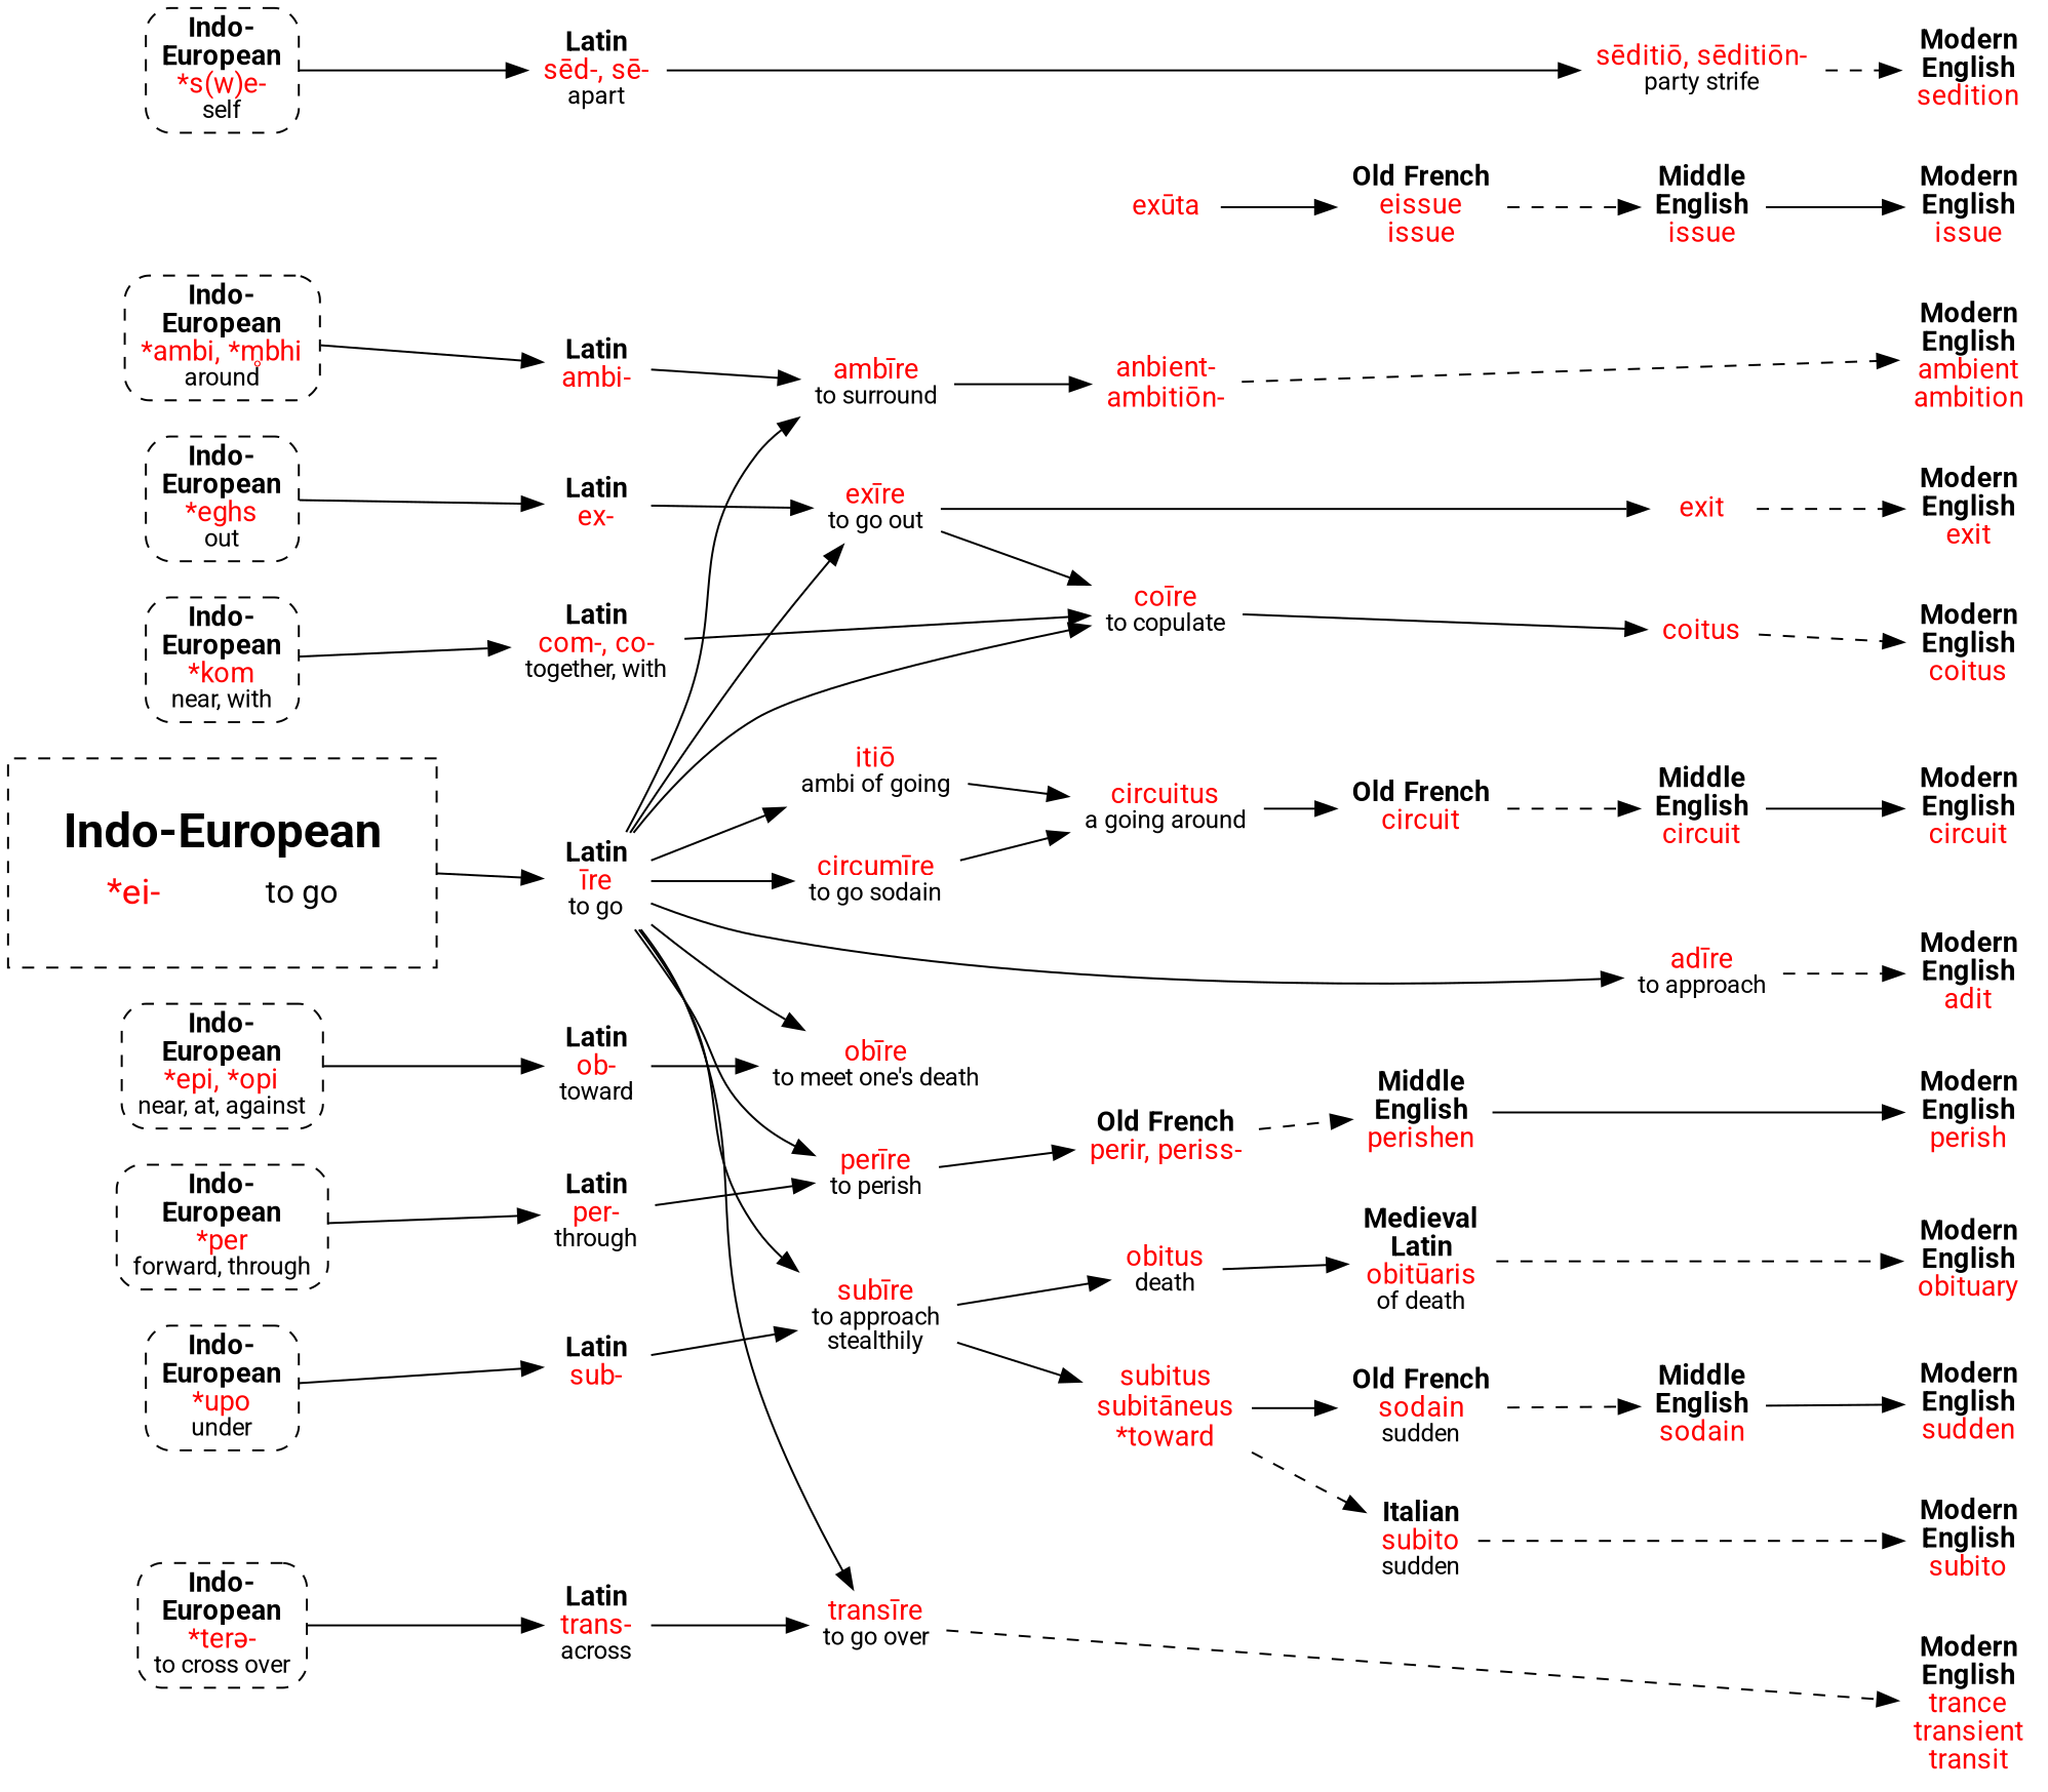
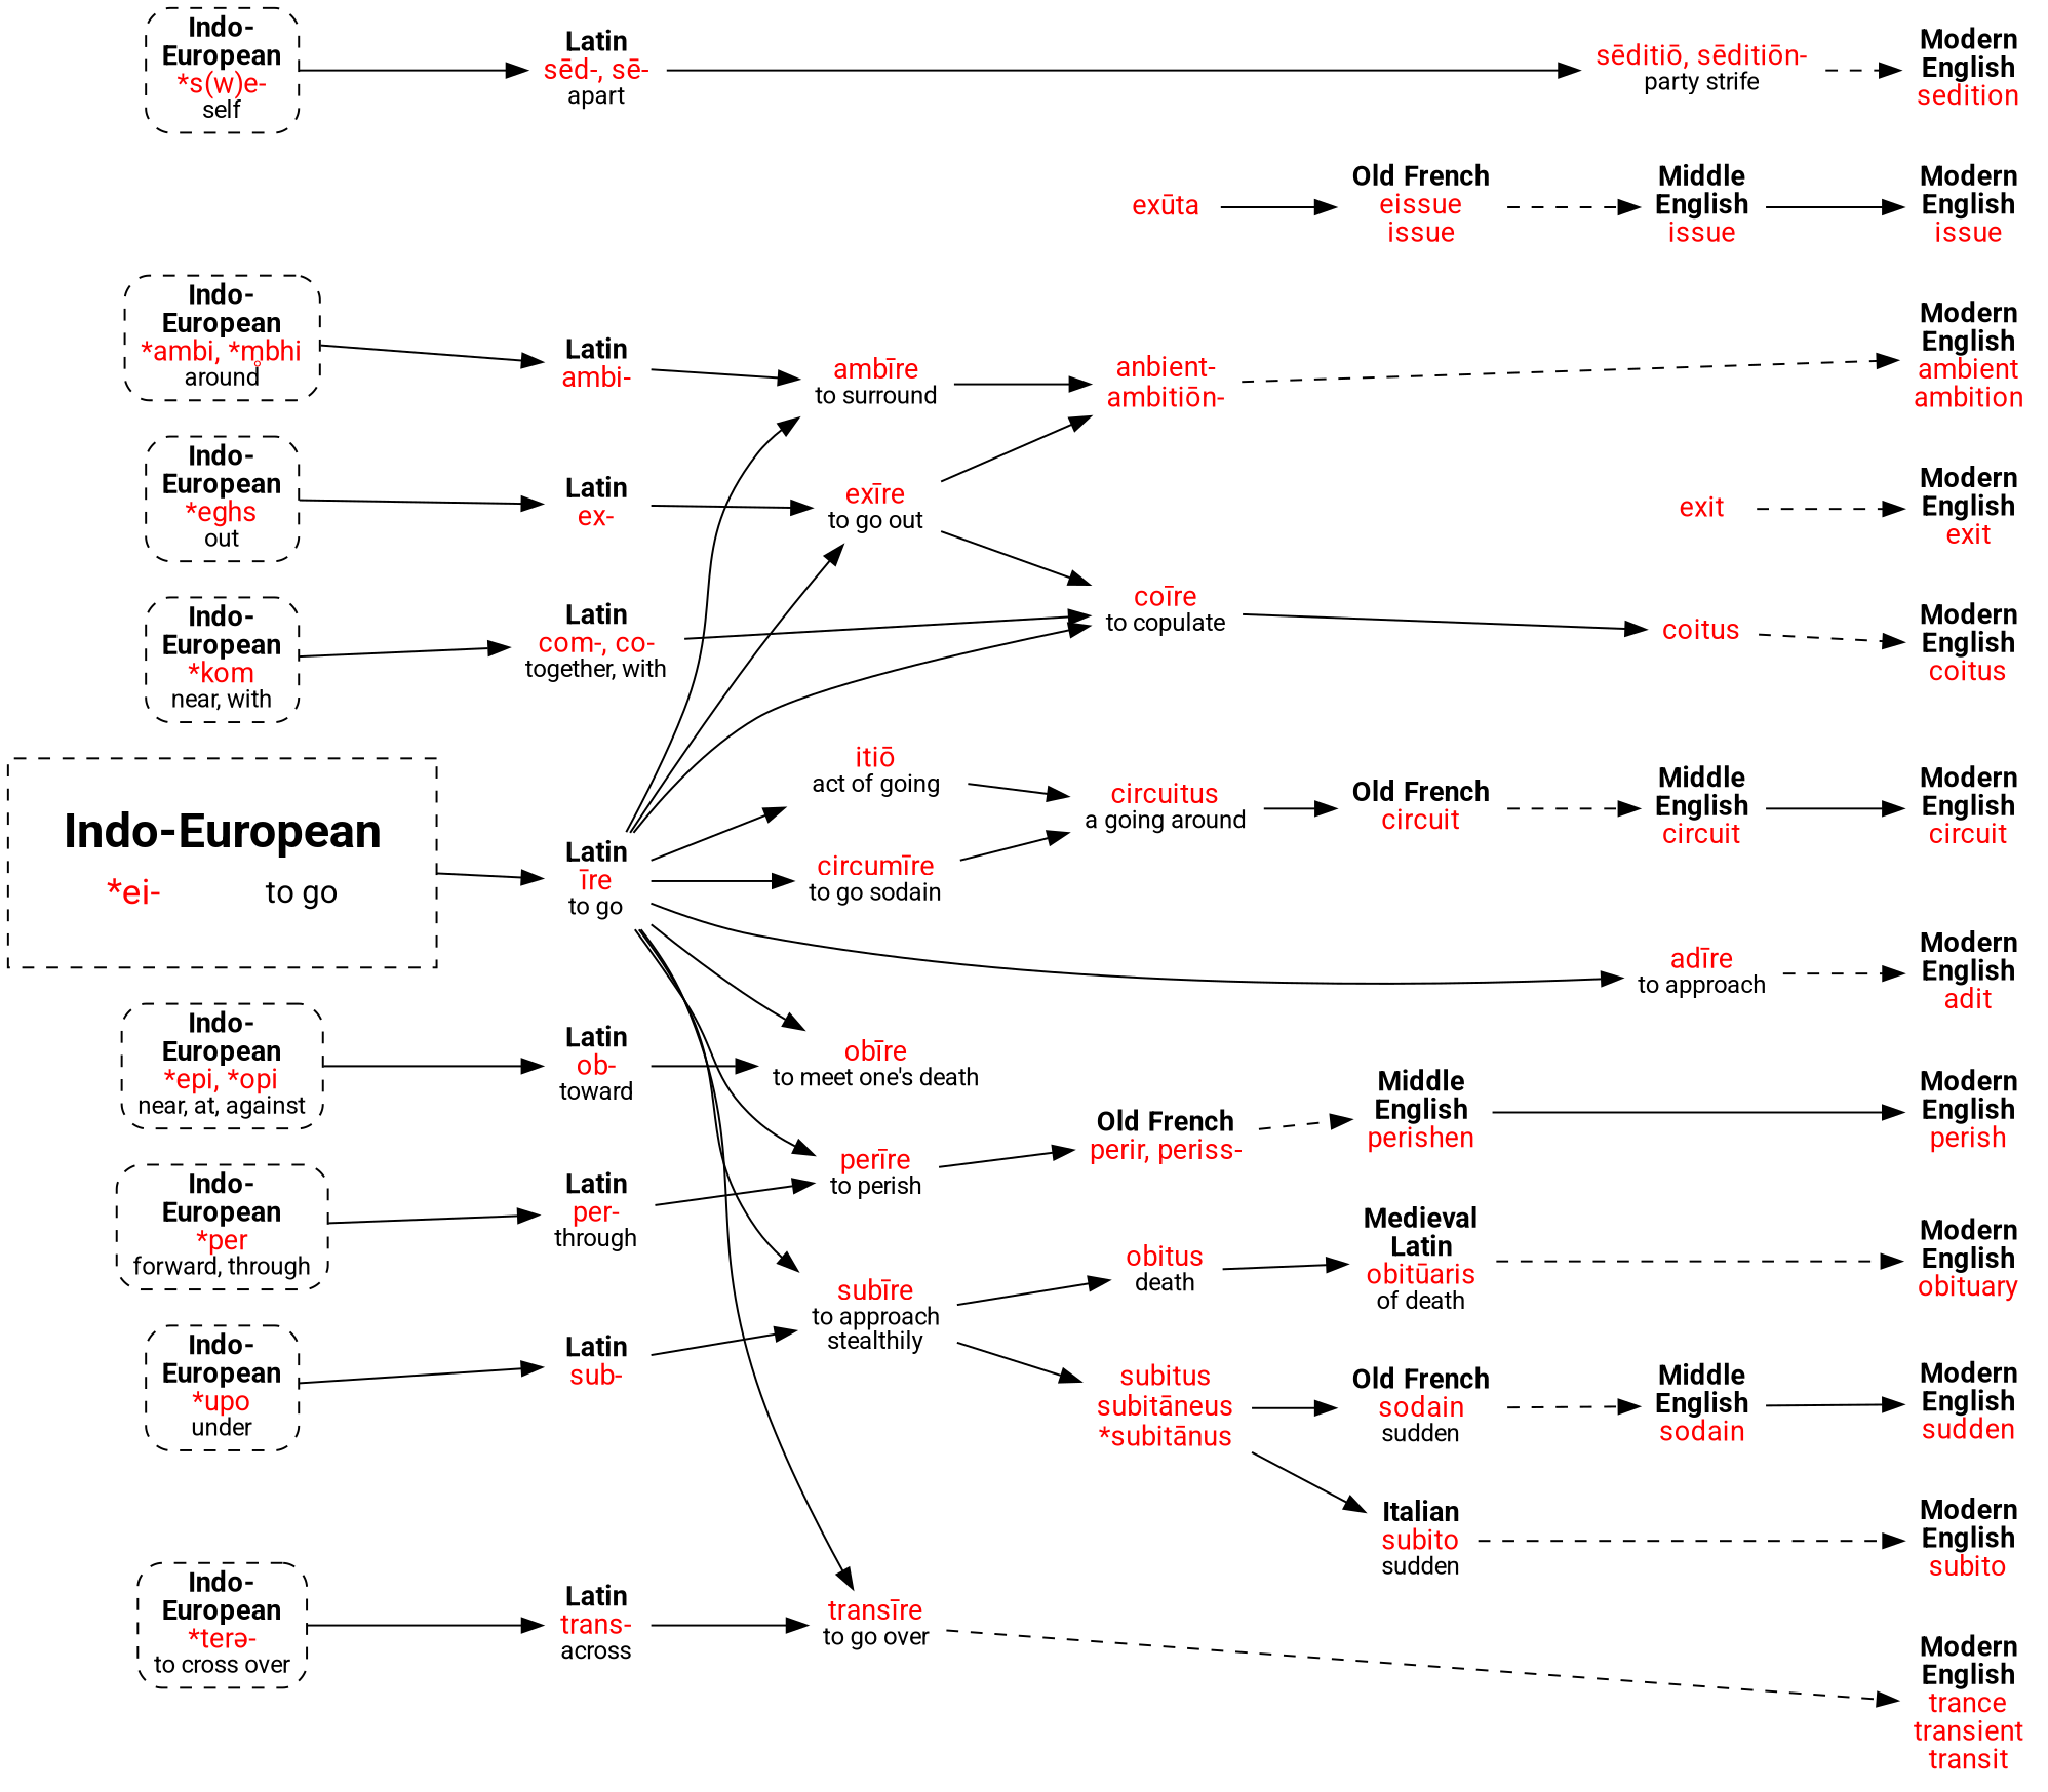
  strict digraph {
    fontname=Roboto
    rankdir=LR
    node [fontname=Roboto shape=none]
    edge [fontname=Roboto]
    n1 [label=<<b>Modern<br/>English</b><br/><font color="red">ambient<br/>ambition</font>>]
    n2 [label=<<b>Modern<br/>English</b><br/><font color="red">circuit</font>>]
    n3 [label=<<b>Modern<br/>English</b><br/><font color="red">coitus</font>>]
    n4 [label=<<b>Modern<br/>English</b><br/><font color="red">exit</font>>]
    n5 [label=<<b>Modern<br/>English</b><br/><font color="red">issue</font>>]
    n6 [label=<<b>Modern<br/>English</b><br/><font color="red">obituary</font>>]
    n7 [label=<<b>Modern<br/>English</b><br/><font color="red">perish</font>>]
    n8 [label=<<b>Modern<br/>English</b><br/><font color="red">sudden</font>>]
    n9 [label=<<b>Modern<br/>English</b><br/><font color="red">subito</font>>]
    n10 [label=<<b>Modern<br/>English</b><br/><font color="red">trance<br/>transient<br/>transit</font>>]
    n11 [label=<<b>Modern<br/>English</b><br/><font color="red">adit</font>>]
    n12 [label=<<b>Modern<br/>English</b><br/><font color="red">sedition</font>>]
    n13 [label=<<b>Indo-<br/>European</b><br/><font color="red">*ambi, *m̥bhi</font><br/><font point-size="12">around</font>> shape=box style="dashed,rounded"]
    n14 [label=<<b>Indo-<br/>European</b><br/><font color="red">*kom</font><br/><font point-size="12">near, with</font>> shape=box style="dashed,rounded"]
    n15 [label=<<b>Indo-<br/>European</b><br/><font color="red">*eghs</font><br/><font point-size="12">out</font>> shape=box style="dashed,rounded"]
    n16 [label=<<b>Indo-<br/>European</b><br/><font color="red">*epi, *opi</font><br/><font point-size="12">near, at, against</font>> shape=box style="dashed,rounded"]
    n17 [label=<<b>Indo-<br/>European</b><br/><font color="red">*per</font><br/><font point-size="12">forward, through</font>> shape=box style="dashed,rounded"]
    n18 [label=<<b>Indo-<br/>European</b><br/><font color="red">*upo</font><br/><font point-size="12">under</font>> shape=box style="dashed,rounded"]
    n19 [label=<<b>Indo-<br/>European</b><br/><font color="red">*terə-</font><br/><font point-size="12">to cross over</font>> shape=box style="dashed,rounded"]
    n20 [label=<<b>Indo-<br/>European</b><br/><font color="red">*s(w)e-</font><br/><font point-size="12">self</font>> shape=box style="dashed,rounded"]
    n21 [label=<<b>Latin</b><br/><font color="red">ambi-</font>>]
    n22 [label=<<b>Latin</b><br/><font color="red">com-, co-</font><br/><font point-size="12">together, with</font>>]
    n23 [label=<<b>Latin</b><br/><font color="red">ex-</font>>]
    n24 [label=<<b>Latin</b><br/><font color="red">ob-</font><br/><font point-size="12">toward</font>>]
    n25 [label=<<b>Latin</b><br/><font color="red">per-</font><br/><font point-size="12">through</font>>]
    n26 [label=<<b>Latin</b><br/><font color="red">sub-</font>>]
    n27 [label=<<b>Latin</b><br/><font color="red">trans-</font><br/><font point-size="12">across</font>>]
    n28 [label=<<b>Latin</b><br/><font color="red">sēd-, sē-</font><br/><font point-size="12">apart</font>>]
    n29 [label=<<table border="0"><tr><td colspan="2"><font point-size="24"><b>Indo-European</b></font></td></tr><tr><td><font point-size="18" color="red">*ei-</font></td><td><font point-size="16">to go</font></td></tr></table>> margin=.3 peripheries=1 shape=rect style=dashed]
    n30 [label=<<b>Latin</b><br/><font color="red">īre</font><br/><font point-size="12">to go</font>>]
    n31 [label=<<font color="red">ambīre</font><br/><font point-size="12">to surround</font>>]
    n32 [label=<<font color="red">circumīre</font><br/><font point-size="12">to go sodain</font>>]
    n33 [label=<<font color="red">coīre</font><br/><font point-size="12">to copulate</font>>]
    n34 [label=<<font color="red">exīre</font><br/><font point-size="12">to go out</font>>]
    n35 [label=<<font color="red">obīre</font><br/><font point-size="12">to meet one's death</font>>]
    n36 [label=<<font color="red">perīre</font><br/><font point-size="12">to perish</font>>]
    n37 [label=<<font color="red">subīre</font><br/><font point-size="12">to approach<br/>stealthily</font>>]
    n38 [label=<<font color="red">transīre</font><br/><font point-size="12">to go over</font>>]
    n39 [label=<<font color="red">adīre</font><br/><font point-size="12">to approach</font>>]
-   n40 [label=<<font color="red">itiō</font><br/><font point-size="12">ambi of going</font>>]
+   n40 [label=<<font color="red">itiō</font><br/><font point-size="12">act of going</font>>]
    n41 [label=<<font color="red">anbient-<br/>ambitiōn-</font>>]
    n42 [label=<<font color="red">circuitus</font><br/><font point-size="12">a going around</font>>]
    n43 [label=<<font color="red">coitus</font>>]
    n44 [label=<<font color="red">exit</font>>]
    n45 [label=<<b>Old French</b><br/><font color="red">perir, periss-</font>>]
    n46 [label=<<font color="red">obitus</font><br/><font point-size="12">death</font>>]
-   n47 [label=<<font color="red">subitus<br/>subitāneus<br/>*toward</font>>]
+   n47 [label=<<font color="red">subitus<br/>subitāneus<br/>*subitānus</font>>]
    n48 [label=<<b>Old French</b><br/><font color="red">circuit</font>>]
    n49 [label=<<b>Middle<br/>English</b><br/><font color="red">circuit</font>>]
    n50 [label=<<font color="red">exūta</font>>]
    n51 [label=<<b>Old French</b><br/><font color="red">eissue<br/>issue</font>>]
    n52 [label=<<b>Middle<br/>English</b><br/><font color="red">issue</font>>]
    n53 [label=<<b>Medieval<br/>Latin</b><br/><font color="red">obitūaris</font><br/><font point-size="12">of death</font>>]
    n54 [label=<<b>Middle<br/>English</b><br/><font color="red">perishen</font>>]
    n55 [label=<<b>Old French</b><br/><font color="red">sodain</font><br/><font point-size="12">sudden</font>>]
    n56 [label=<<b>Italian</b><br/><font color="red">subito</font><br/><font point-size="12">sudden</font>>]
    n57 [label=<<b>Middle<br/>English</b><br/><font color="red">sodain</font>>]
    n58 [label=<<font color="red">sēditiō, sēditiōn-</font><br/><font point-size="12">party strife</font>>]
    subgraph sub_1 {
      rank=sink
      n1
      n2
      n3
      n4
      n5
      n6
      n7
      n8
      n9
      n10
      n11
      n12
    }
    subgraph sub_2 {
      rank=same
      n13
      n14
      n15
      n16
      n17
      n18
      n19
      n20
    }
    n13 -> n21
    n14 -> n22
    n15 -> n23
    n16 -> n24
    n17 -> n25
    n18 -> n26
    n19 -> n27
    n20 -> n28
    n21 -> n31
    n22 -> n33
    n23 -> n34
    n24 -> n35
    n25 -> n36
    n26 -> n37
    n27 -> n38
    n28 -> n58
    n29 -> n30
    n30 -> n31
    n30 -> n32
    n30 -> n33
    n30 -> n34
    n30 -> n35
    n30 -> n36
    n30 -> n37
    n30 -> n38
    n30 -> n39
    n30 -> n40
    n31 -> n41
    n32 -> n42
    n33 -> n43
    n34 -> n33
-   n34 -> n44
+   n34 -> n41
    n36 -> n45
    n37 -> n46
    n37 -> n47
    n38 -> n10 [style=dashed]
    n39 -> n11 [style=dashed]
    n40 -> n42
    n41 -> n1 [style=dashed]
    n42 -> n48
    n43 -> n3 [style=dashed]
    n44 -> n4 [style=dashed]
    n45 -> n54 [style=dashed]
    n46 -> n53
    n47 -> n55
-   n47 -> n56 [style=dashed]
+   n47 -> n56
    n48 -> n49 [style=dashed]
    n49 -> n2
    n50 -> n51
    n51 -> n52 [style=dashed]
    n52 -> n5
    n53 -> n6 [style=dashed]
    n54 -> n7
    n55 -> n57 [style=dashed]
    n56 -> n9 [style=dashed]
    n57 -> n8
    n58 -> n12 [style=dashed]
  }
